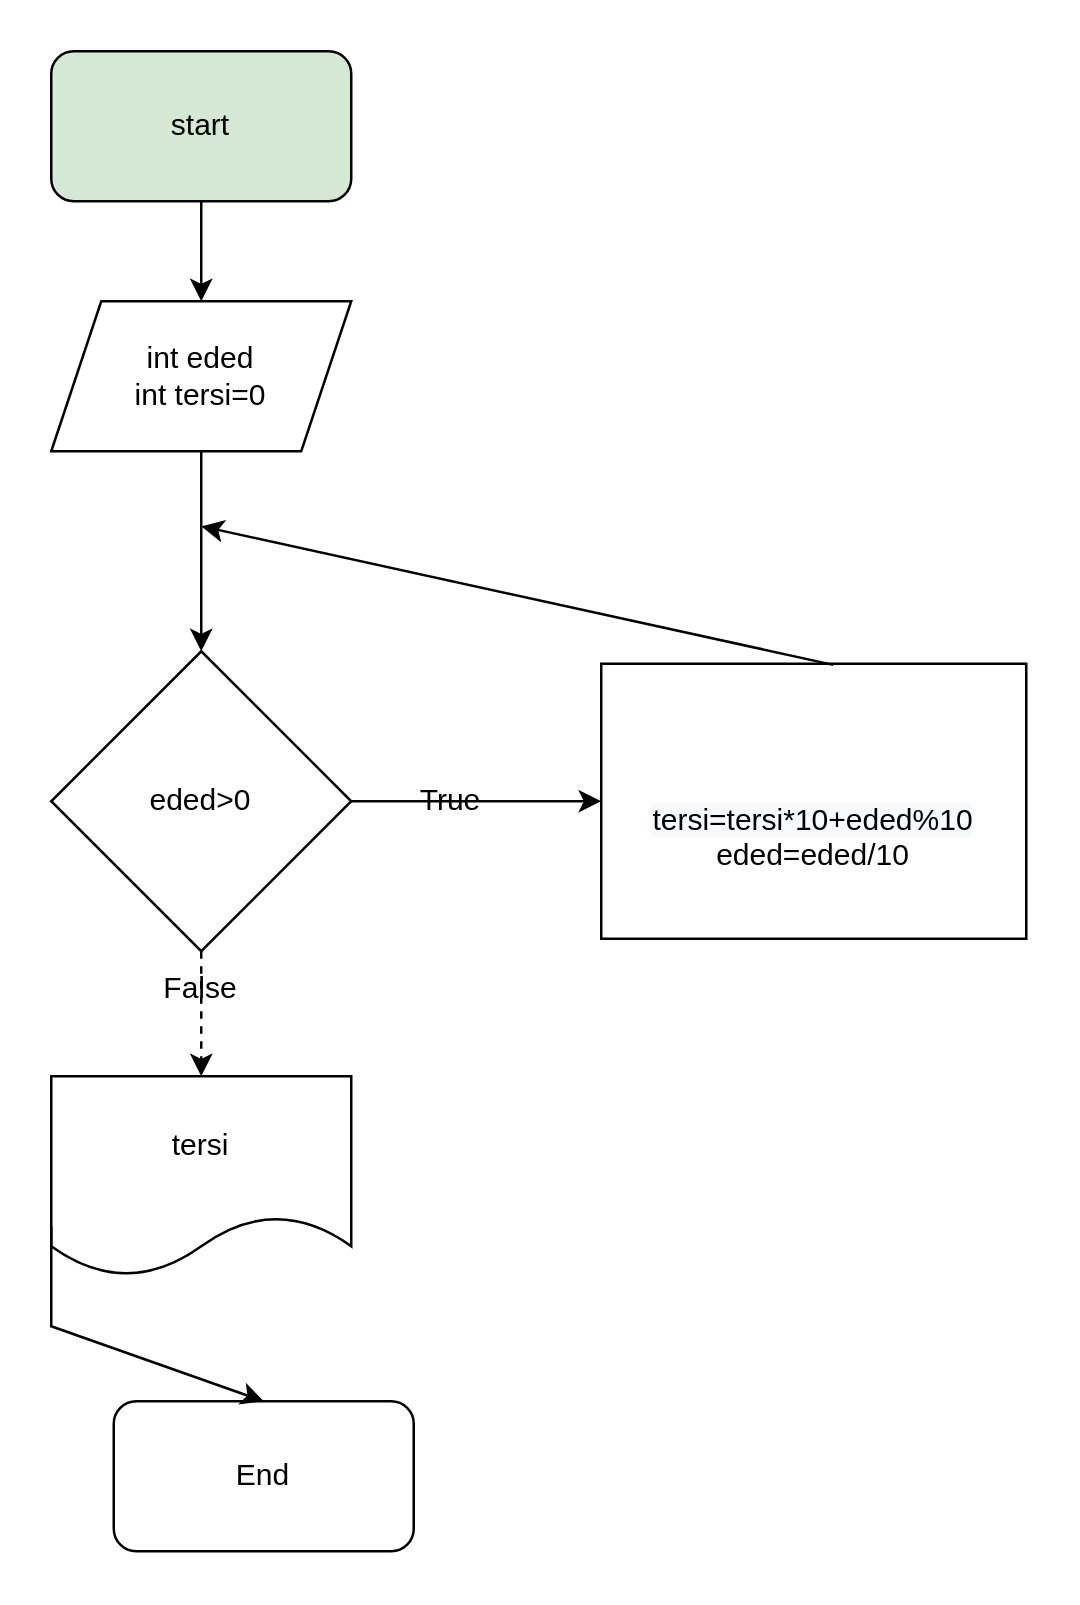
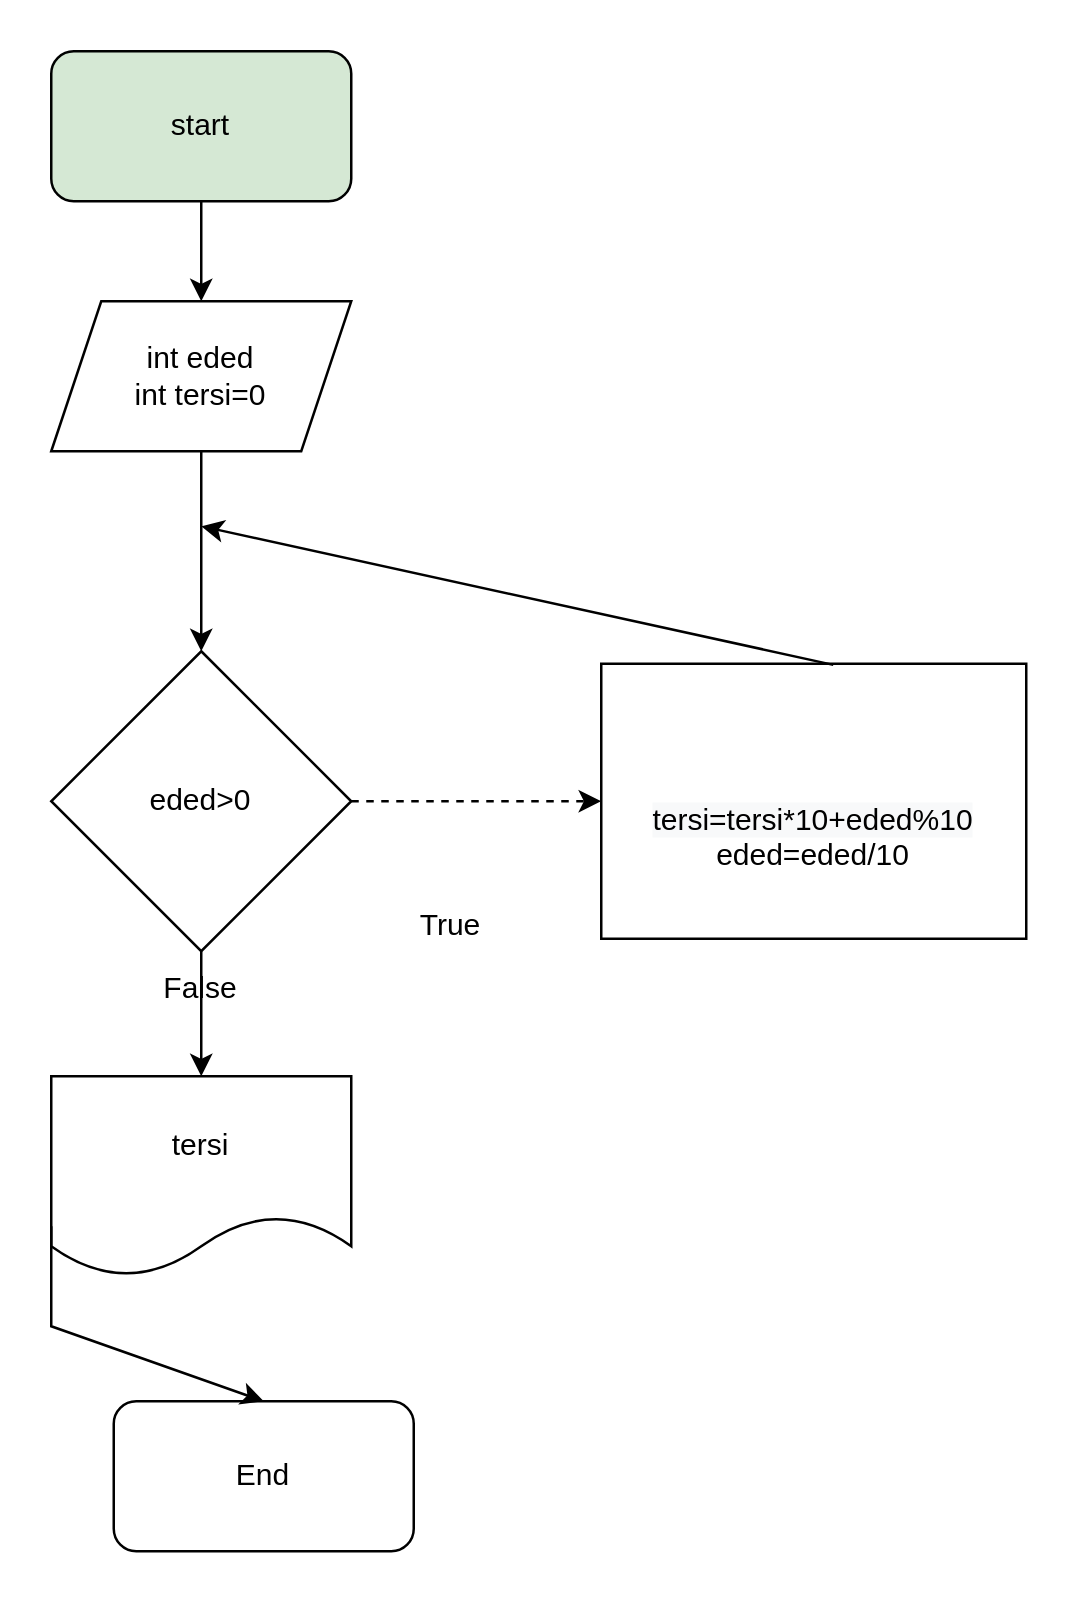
  <mxCell id="0" />
  <mxCell id="1" parent="0" />
  <mxCell id="2" style="edgeStyle=orthogonalEdgeStyle;rounded=0;orthogonalLoop=1;jettySize=auto;html=1;exitX=0.5;exitY=1;exitDx=0;exitDy=0;entryX=0.5;entryY=0;entryDx=0;entryDy=0;" parent="1" source="3" target="5" edge="1"><mxGeometry relative="1" as="geometry" /></mxCell>
  <mxCell id="3" value="start" style="rounded=1;whiteSpace=wrap;html=1;fillColor=#d5e8d4;" parent="1" vertex="1"><mxGeometry x="20" y="20" width="120" height="60" as="geometry" /></mxCell>
  <mxCell id="4" value="" style="edgeStyle=orthogonalEdgeStyle;rounded=0;orthogonalLoop=1;jettySize=auto;html=1;" parent="1" source="5" target="7" edge="1"><mxGeometry relative="1" as="geometry" /></mxCell>
  <mxCell id="5" value="int eded&lt;br&gt;int tersi=0" style="shape=parallelogram;perimeter=parallelogramPerimeter;whiteSpace=wrap;html=1;fixedSize=1;" parent="1" vertex="1"><mxGeometry x="20" y="120" width="120" height="60" as="geometry" /></mxCell>
- <mxCell id="6" value="" style="edgeStyle=orthogonalEdgeStyle;rounded=0;orthogonalLoop=1;jettySize=auto;html=1;dashed=1;" edge="1" parent="1" source="7" target="12"><mxGeometry relative="1" as="geometry" /></mxCell>
+ <mxCell id="6" value="" style="edgeStyle=orthogonalEdgeStyle;rounded=0;orthogonalLoop=1;jettySize=auto;html=1;" edge="1" parent="1" source="7" target="12"><mxGeometry relative="1" as="geometry" /></mxCell>
  <mxCell id="7" value="eded&amp;gt;0" style="rhombus;whiteSpace=wrap;html=1;" parent="1" vertex="1"><mxGeometry x="20" y="260" width="120" height="120" as="geometry" /></mxCell>
  <mxCell id="8" value="&lt;br&gt;&lt;br&gt;&lt;span style=&quot;color: rgb(0 , 0 , 0) ; font-family: &amp;#34;helvetica&amp;#34; ; font-size: 12px ; font-style: normal ; font-weight: 400 ; letter-spacing: normal ; text-align: center ; text-indent: 0px ; text-transform: none ; word-spacing: 0px ; background-color: rgb(248 , 249 , 250) ; display: inline ; float: none&quot;&gt;tersi=tersi*10+eded%10&lt;br&gt;&lt;/span&gt;eded=eded/10&lt;br&gt;" style="rounded=0;whiteSpace=wrap;html=1;" parent="1" vertex="1"><mxGeometry x="240" y="265" width="170" height="110" as="geometry" /></mxCell>
  <mxCell id="9" value="" style="endArrow=classic;html=1;rounded=0;exitX=0.546;exitY=0.004;exitDx=0;exitDy=0;exitPerimeter=0;" edge="1" parent="1" source="8"><mxGeometry width="50" height="50" relative="1" as="geometry"><mxPoint x="100" y="230" as="sourcePoint" /><mxPoint x="80" y="210" as="targetPoint" /></mxGeometry></mxCell>
- <mxCell id="10" value="True" style="text;html=1;strokeColor=none;fillColor=none;align=center;verticalAlign=middle;whiteSpace=wrap;rounded=0;" vertex="1" parent="1"><mxGeometry x="150" y="305" width="60" height="30" as="geometry" /></mxCell>
- <mxCell id="11" value="" style="endArrow=classic;html=1;rounded=0;exitX=1;exitY=0.5;exitDx=0;exitDy=0;entryX=0;entryY=0.5;entryDx=0;entryDy=0;" edge="1" parent="1" source="7" target="8"><mxGeometry width="50" height="50" relative="1" as="geometry"><mxPoint x="100" y="320" as="sourcePoint" /><mxPoint x="150" y="270" as="targetPoint" /></mxGeometry></mxCell>
+ <mxCell id="10" value="True" style="text;html=1;strokeColor=none;fillColor=none;align=center;verticalAlign=middle;whiteSpace=wrap;rounded=0;" vertex="1" parent="1"><mxGeometry x="150" y="355" width="60" height="30" as="geometry" /></mxCell>
+ <mxCell id="11" value="" style="endArrow=classic;html=1;rounded=0;exitX=1;exitY=0.5;exitDx=0;exitDy=0;entryX=0;entryY=0.5;entryDx=0;entryDy=0;dashed=1;" edge="1" parent="1" source="7" target="8"><mxGeometry width="50" height="50" relative="1" as="geometry"><mxPoint x="100" y="320" as="sourcePoint" /><mxPoint x="150" y="270" as="targetPoint" /></mxGeometry></mxCell>
  <mxCell id="12" value="tersi" style="shape=document;whiteSpace=wrap;html=1;boundedLbl=1;" vertex="1" parent="1"><mxGeometry x="20" y="430" width="120" height="80" as="geometry" /></mxCell>
  <mxCell id="13" value="False" style="text;html=1;strokeColor=none;fillColor=none;align=center;verticalAlign=middle;whiteSpace=wrap;rounded=0;" vertex="1" parent="1"><mxGeometry x="50" y="380" width="60" height="30" as="geometry" /></mxCell>
  <mxCell id="14" value="End" style="rounded=1;whiteSpace=wrap;html=1;" vertex="1" parent="1"><mxGeometry x="45" y="560" width="120" height="60" as="geometry" /></mxCell>
  <mxCell id="15" value="" style="endArrow=classic;html=1;rounded=0;exitX=0;exitY=0.75;exitDx=0;exitDy=0;entryX=0.5;entryY=0;entryDx=0;entryDy=0;" edge="1" parent="1" source="12" target="14"><mxGeometry width="50" height="50" relative="1" as="geometry"><mxPoint x="100" y="410" as="sourcePoint" /><mxPoint x="150" y="360" as="targetPoint" /><Array as="points"><mxPoint x="20" y="530" /></Array></mxGeometry></mxCell>
